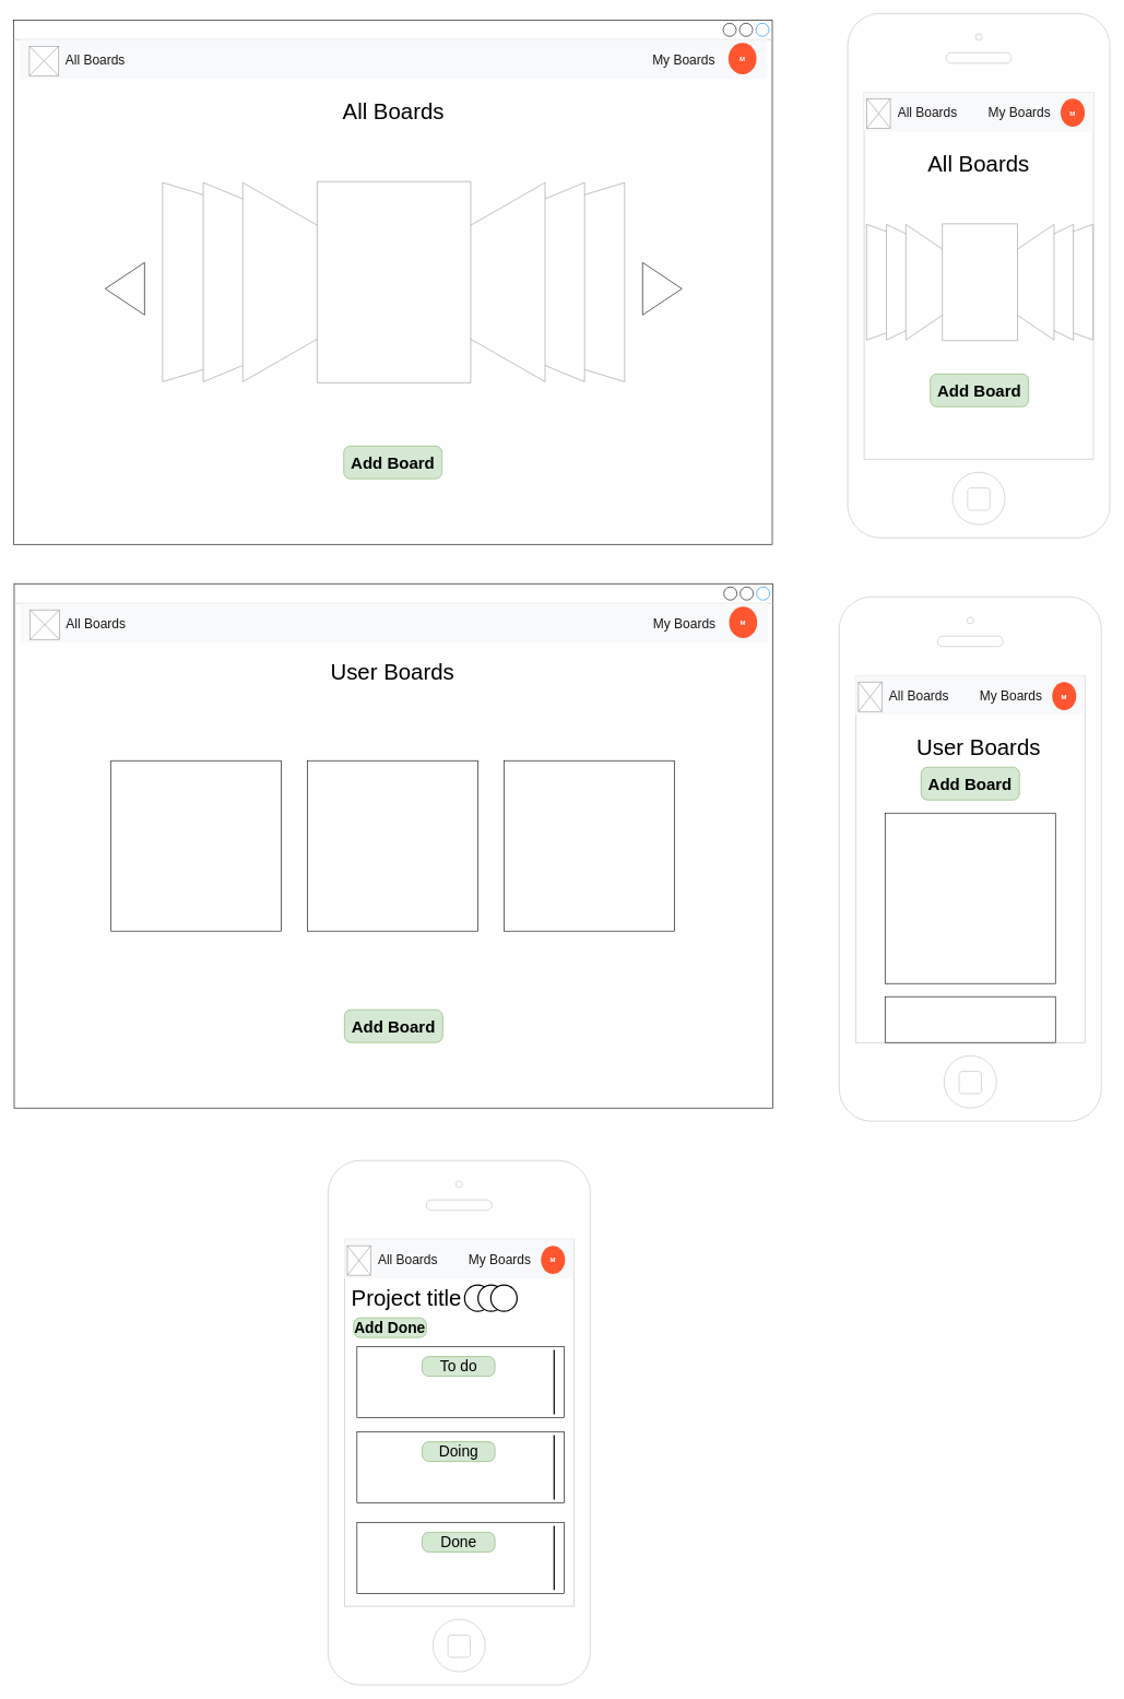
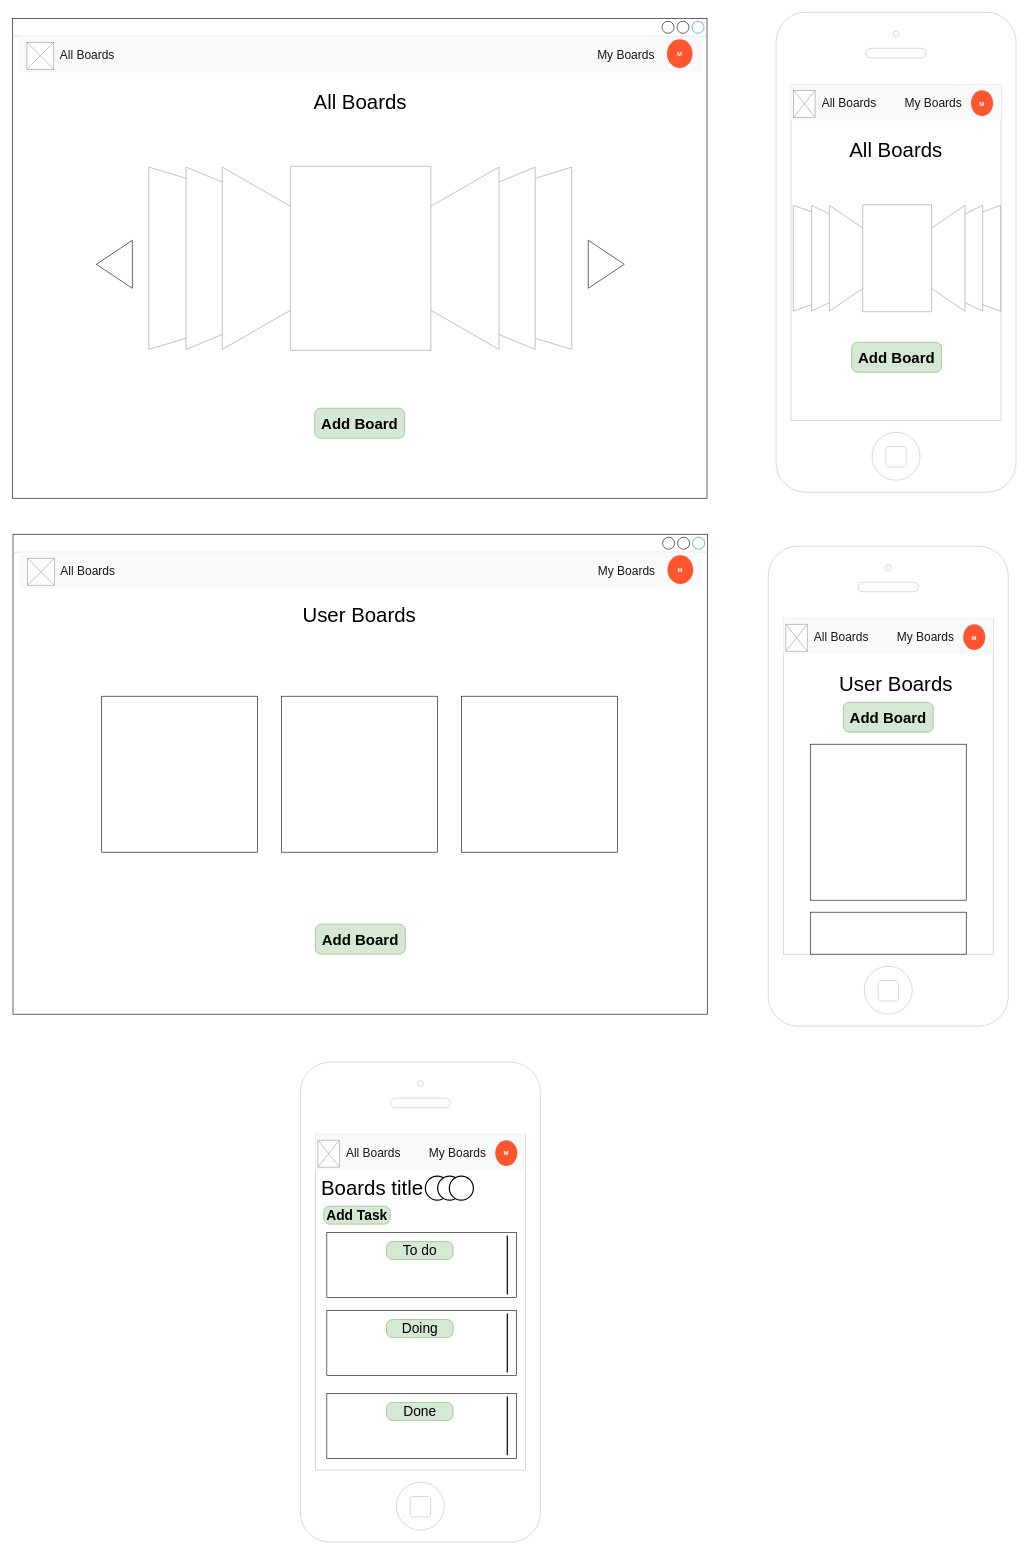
  <mxCell id="0" />
  <mxCell id="1" parent="0" />
  <mxCell id="2" value="" style="strokeWidth=1;shadow=0;dashed=0;align=center;html=1;shape=mxgraph.mockup.containers.window;align=left;verticalAlign=top;spacingLeft=8;strokeColor2=#008cff;strokeColor3=#c4c4c4;fontColor=#666666;mainText=;fontSize=17;labelBackgroundColor=none;" vertex="1" parent="1"><mxGeometry x="20" y="30" width="1157.9" height="800" as="geometry" /></mxCell>
  <mxCell id="3" value="" style="html=1;shadow=0;dashed=0;fillColor=#F8F9FA;strokeColor=none;fontSize=16;fontColor=#181819;align=left;spacing=15;" vertex="1" parent="1"><mxGeometry x="30" y="60" width="1140" height="60" as="geometry" /></mxCell>
  <mxCell id="4" value="All Boards" style="fillColor=none;strokeColor=none;fontSize=20;fontColor=#181819;align=center;" vertex="1" parent="3"><mxGeometry width="70" height="40" relative="1" as="geometry"><mxPoint x="80" y="10" as="offset" /></mxGeometry></mxCell>
  <mxCell id="5" value="My Boards" style="fillColor=none;strokeColor=none;fontSize=20;fontColor=#181819;align=center;" vertex="1" parent="3"><mxGeometry x="963.103" y="10" width="99.75" height="40" as="geometry" /></mxCell>
  <mxCell id="6" value="" style="verticalLabelPosition=bottom;shadow=0;dashed=0;align=center;html=1;verticalAlign=top;strokeWidth=1;shape=mxgraph.mockup.graphics.simpleIcon;strokeColor=#999999;" vertex="1" parent="3"><mxGeometry x="14.25" y="10" width="44.716" height="45" as="geometry" /></mxCell>
  <mxCell id="7" value="M" style="shape=ellipse;fillColor=#FF5630;strokeColor=none;fontColor=#ffffff;align=center;verticalAlign=middle;whiteSpace=wrap;fontSize=10;fontStyle=1;html=1" vertex="1" parent="3"><mxGeometry x="1081.034" y="5" width="42.75" height="48" as="geometry" /></mxCell>
  <mxCell id="8" value="" style="verticalLabelPosition=bottom;shadow=0;dashed=0;align=center;html=1;verticalAlign=top;strokeWidth=1;shape=mxgraph.mockup.navigation.coverFlow;strokeColor=#999999;fontSize=20;" vertex="1" parent="1"><mxGeometry x="243.95" y="275" width="710" height="310" as="geometry" /></mxCell>
  <mxCell id="9" value="" style="triangle;whiteSpace=wrap;html=1;fontSize=20;" vertex="1" parent="1"><mxGeometry x="980" y="400" width="60" height="80" as="geometry" /></mxCell>
  <mxCell id="10" value="" style="triangle;whiteSpace=wrap;html=1;fontSize=20;rotation=-180;" vertex="1" parent="1"><mxGeometry x="160" y="400" width="60" height="80" as="geometry" /></mxCell>
  <mxCell id="11" value="All Boards" style="text;html=1;strokeColor=none;fillColor=none;align=center;verticalAlign=middle;whiteSpace=wrap;rounded=0;fontSize=34;" vertex="1" parent="1"><mxGeometry x="520" y="160" width="160" height="20" as="geometry" /></mxCell>
  <mxCell id="12" value="" style="strokeWidth=1;shadow=0;dashed=0;align=center;html=1;shape=mxgraph.mockup.containers.window;align=left;verticalAlign=top;spacingLeft=8;strokeColor2=#008cff;strokeColor3=#c4c4c4;fontColor=#666666;mainText=;fontSize=17;labelBackgroundColor=none;" vertex="1" parent="1"><mxGeometry x="21.05" y="890" width="1157.9" height="800" as="geometry" /></mxCell>
  <mxCell id="13" value="" style="html=1;shadow=0;dashed=0;fillColor=#F8F9FA;strokeColor=none;fontSize=16;fontColor=#181819;align=left;spacing=15;" vertex="1" parent="1"><mxGeometry x="31.05" y="920" width="1140" height="60" as="geometry" /></mxCell>
  <mxCell id="14" value="All Boards" style="fillColor=none;strokeColor=none;fontSize=20;fontColor=#181819;align=center;" vertex="1" parent="13"><mxGeometry width="70" height="40" relative="1" as="geometry"><mxPoint x="80" y="10" as="offset" /></mxGeometry></mxCell>
  <mxCell id="15" value="My Boards" style="fillColor=none;strokeColor=none;fontSize=20;fontColor=#181819;align=center;" vertex="1" parent="13"><mxGeometry x="963.103" y="10" width="99.75" height="40" as="geometry" /></mxCell>
  <mxCell id="16" value="" style="verticalLabelPosition=bottom;shadow=0;dashed=0;align=center;html=1;verticalAlign=top;strokeWidth=1;shape=mxgraph.mockup.graphics.simpleIcon;strokeColor=#999999;" vertex="1" parent="13"><mxGeometry x="14.25" y="10" width="44.716" height="45" as="geometry" /></mxCell>
  <mxCell id="17" value="M" style="shape=ellipse;fillColor=#FF5630;strokeColor=none;fontColor=#ffffff;align=center;verticalAlign=middle;whiteSpace=wrap;fontSize=10;fontStyle=1;html=1" vertex="1" parent="13"><mxGeometry x="1081.034" y="5" width="42.75" height="48" as="geometry" /></mxCell>
  <mxCell id="18" value="User Boards" style="text;html=1;strokeColor=none;fillColor=none;align=center;verticalAlign=middle;whiteSpace=wrap;rounded=0;fontSize=34;" vertex="1" parent="1"><mxGeometry x="489.47" y="1020" width="218.95" height="10" as="geometry" /></mxCell>
  <mxCell id="19" value="" style="whiteSpace=wrap;html=1;aspect=fixed;fontSize=34;" vertex="1" parent="1"><mxGeometry x="168.94" y="1160" width="260" height="260" as="geometry" /></mxCell>
  <mxCell id="20" value="" style="whiteSpace=wrap;html=1;aspect=fixed;fontSize=34;" vertex="1" parent="1"><mxGeometry x="468.94" y="1160" width="260" height="260" as="geometry" /></mxCell>
  <mxCell id="21" value="&lt;font style=&quot;font-size: 25px&quot;&gt;Add Board&lt;/font&gt;" style="strokeWidth=1;shadow=0;dashed=0;align=center;html=1;shape=mxgraph.mockup.buttons.button;strokeColor=#82b366;mainText=;buttonStyle=round;fontSize=17;fontStyle=1;fillColor=#d5e8d4;whiteSpace=wrap;" vertex="1" parent="1"><mxGeometry x="523.95" y="680" width="150" height="50" as="geometry" /></mxCell>
  <mxCell id="22" value="&lt;font style=&quot;font-size: 25px&quot;&gt;Add Board&lt;/font&gt;" style="strokeWidth=1;shadow=0;dashed=0;align=center;html=1;shape=mxgraph.mockup.buttons.button;strokeColor=#82b366;mainText=;buttonStyle=round;fontSize=17;fontStyle=1;fillColor=#d5e8d4;whiteSpace=wrap;" vertex="1" parent="1"><mxGeometry x="525" y="1540" width="150" height="50" as="geometry" /></mxCell>
  <mxCell id="23" value="" style="html=1;verticalLabelPosition=bottom;labelBackgroundColor=#ffffff;verticalAlign=top;shadow=0;dashed=0;strokeWidth=1;shape=mxgraph.ios7.misc.iphone;strokeColor=#c0c0c0;fontSize=34;" vertex="1" parent="1"><mxGeometry x="1293" y="20" width="400" height="800" as="geometry" /></mxCell>
  <mxCell id="24" value="" style="html=1;shadow=0;dashed=0;fillColor=#F8F9FA;strokeColor=none;fontSize=16;fontColor=#181819;align=left;spacing=15;" vertex="1" parent="1"><mxGeometry x="1318" y="140" width="350" height="60" as="geometry" /></mxCell>
  <mxCell id="25" value="All Boards" style="fillColor=none;strokeColor=none;fontSize=20;fontColor=#181819;align=center;" vertex="1" parent="24"><mxGeometry width="70" height="40" relative="1" as="geometry"><mxPoint x="62" y="10" as="offset" /></mxGeometry></mxCell>
  <mxCell id="26" value="My Boards" style="fillColor=none;strokeColor=none;fontSize=20;fontColor=#181819;align=center;" vertex="1" parent="24"><mxGeometry x="221.998" y="10" width="30.625" height="40" as="geometry" /></mxCell>
  <mxCell id="27" value="" style="verticalLabelPosition=bottom;shadow=0;dashed=0;align=center;html=1;verticalAlign=top;strokeWidth=1;shape=mxgraph.mockup.graphics.simpleIcon;strokeColor=#999999;" vertex="1" parent="24"><mxGeometry x="4.38" y="10" width="35.63" height="45" as="geometry" /></mxCell>
  <mxCell id="28" value="M" style="shape=ellipse;fillColor=#FF5630;strokeColor=none;fontColor=#ffffff;align=center;verticalAlign=middle;whiteSpace=wrap;fontSize=10;fontStyle=1;html=1" vertex="1" parent="24"><mxGeometry x="300" y="10" width="36.69" height="43" as="geometry" /></mxCell>
  <mxCell id="29" value="" style="verticalLabelPosition=bottom;shadow=0;dashed=0;align=center;html=1;verticalAlign=top;strokeWidth=1;shape=mxgraph.mockup.navigation.coverFlow;strokeColor=#999999;fontSize=20;" vertex="1" parent="1"><mxGeometry x="1320" y="340" width="348" height="180" as="geometry" /></mxCell>
  <mxCell id="30" value="&lt;font style=&quot;font-size: 25px&quot;&gt;Add Board&lt;/font&gt;" style="strokeWidth=1;shadow=0;dashed=0;align=center;html=1;shape=mxgraph.mockup.buttons.button;strokeColor=#82b366;mainText=;buttonStyle=round;fontSize=17;fontStyle=1;fillColor=#d5e8d4;whiteSpace=wrap;" vertex="1" parent="1"><mxGeometry x="1419" y="570" width="150" height="50" as="geometry" /></mxCell>
  <mxCell id="31" value="All Boards" style="text;html=1;strokeColor=none;fillColor=none;align=center;verticalAlign=middle;whiteSpace=wrap;rounded=0;fontSize=34;" vertex="1" parent="1"><mxGeometry x="1413" y="240" width="160" height="20" as="geometry" /></mxCell>
  <mxCell id="32" value="" style="html=1;verticalLabelPosition=bottom;labelBackgroundColor=#ffffff;verticalAlign=top;shadow=0;dashed=0;strokeWidth=1;shape=mxgraph.ios7.misc.iphone;strokeColor=#c0c0c0;fontSize=34;" vertex="1" parent="1"><mxGeometry x="1280" y="910" width="400" height="800" as="geometry" /></mxCell>
  <mxCell id="33" value="" style="html=1;shadow=0;dashed=0;fillColor=#F8F9FA;strokeColor=none;fontSize=16;fontColor=#181819;align=left;spacing=15;" vertex="1" parent="1"><mxGeometry x="1305" y="1030" width="350" height="60" as="geometry" /></mxCell>
  <mxCell id="34" value="All Boards" style="fillColor=none;strokeColor=none;fontSize=20;fontColor=#181819;align=center;" vertex="1" parent="33"><mxGeometry width="70" height="40" relative="1" as="geometry"><mxPoint x="62" y="10" as="offset" /></mxGeometry></mxCell>
  <mxCell id="35" value="My Boards" style="fillColor=none;strokeColor=none;fontSize=20;fontColor=#181819;align=center;" vertex="1" parent="33"><mxGeometry x="221.998" y="10" width="30.625" height="40" as="geometry" /></mxCell>
  <mxCell id="36" value="" style="verticalLabelPosition=bottom;shadow=0;dashed=0;align=center;html=1;verticalAlign=top;strokeWidth=1;shape=mxgraph.mockup.graphics.simpleIcon;strokeColor=#999999;" vertex="1" parent="33"><mxGeometry x="4.38" y="10" width="35.63" height="45" as="geometry" /></mxCell>
  <mxCell id="37" value="M" style="shape=ellipse;fillColor=#FF5630;strokeColor=none;fontColor=#ffffff;align=center;verticalAlign=middle;whiteSpace=wrap;fontSize=10;fontStyle=1;html=1" vertex="1" parent="33"><mxGeometry x="300" y="10" width="36.69" height="43" as="geometry" /></mxCell>
  <mxCell id="38" value="&lt;font style=&quot;font-size: 25px&quot;&gt;Add Board&lt;/font&gt;" style="strokeWidth=1;shadow=0;dashed=0;align=center;html=1;shape=mxgraph.mockup.buttons.button;strokeColor=#82b366;mainText=;buttonStyle=round;fontSize=17;fontStyle=1;fillColor=#d5e8d4;whiteSpace=wrap;" vertex="1" parent="1"><mxGeometry x="1405" y="1170" width="150" height="50" as="geometry" /></mxCell>
  <mxCell id="39" value="User Boards" style="text;html=1;strokeColor=none;fillColor=none;align=center;verticalAlign=middle;whiteSpace=wrap;rounded=0;fontSize=34;" vertex="1" parent="1"><mxGeometry x="1383" y="1130" width="220" height="20" as="geometry" /></mxCell>
  <mxCell id="40" value="" style="whiteSpace=wrap;html=1;aspect=fixed;fontSize=34;" vertex="1" parent="1"><mxGeometry x="768.94" y="1160" width="260" height="260" as="geometry" /></mxCell>
  <mxCell id="41" value="" style="whiteSpace=wrap;html=1;aspect=fixed;fontSize=34;" vertex="1" parent="1"><mxGeometry x="1350" y="1240" width="260" height="260" as="geometry" /></mxCell>
  <mxCell id="42" value="" style="whiteSpace=wrap;html=1;fontSize=34;" vertex="1" parent="1"><mxGeometry x="1350" y="1520" width="260" height="70" as="geometry" /></mxCell>
  <mxCell id="43" value="" style="html=1;verticalLabelPosition=bottom;labelBackgroundColor=#ffffff;verticalAlign=top;shadow=0;dashed=0;strokeWidth=1;shape=mxgraph.ios7.misc.iphone;strokeColor=#c0c0c0;fontSize=34;" vertex="1" parent="1"><mxGeometry x="500" y="1770" width="400" height="800" as="geometry" /></mxCell>
  <mxCell id="44" value="" style="html=1;shadow=0;dashed=0;fillColor=#F8F9FA;strokeColor=none;fontSize=16;fontColor=#181819;align=left;spacing=15;" vertex="1" parent="1"><mxGeometry x="525" y="1890" width="350" height="60" as="geometry" /></mxCell>
  <mxCell id="45" value="All Boards" style="fillColor=none;strokeColor=none;fontSize=20;fontColor=#181819;align=center;" vertex="1" parent="44"><mxGeometry width="70" height="40" relative="1" as="geometry"><mxPoint x="62" y="10" as="offset" /></mxGeometry></mxCell>
  <mxCell id="46" value="My Boards" style="fillColor=none;strokeColor=none;fontSize=20;fontColor=#181819;align=center;" vertex="1" parent="44"><mxGeometry x="221.998" y="10" width="30.625" height="40" as="geometry" /></mxCell>
  <mxCell id="47" value="" style="verticalLabelPosition=bottom;shadow=0;dashed=0;align=center;html=1;verticalAlign=top;strokeWidth=1;shape=mxgraph.mockup.graphics.simpleIcon;strokeColor=#999999;" vertex="1" parent="44"><mxGeometry x="4.38" y="10" width="35.63" height="45" as="geometry" /></mxCell>
  <mxCell id="48" value="M" style="shape=ellipse;fillColor=#FF5630;strokeColor=none;fontColor=#ffffff;align=center;verticalAlign=middle;whiteSpace=wrap;fontSize=10;fontStyle=1;html=1" vertex="1" parent="44"><mxGeometry x="300" y="10" width="36.69" height="43" as="geometry" /></mxCell>
- <mxCell id="49" value="&lt;font style=&quot;font-size: 23px&quot;&gt;Add Done&lt;/font&gt;" style="strokeWidth=1;shadow=0;dashed=0;align=center;html=1;shape=mxgraph.mockup.buttons.button;strokeColor=#82b366;mainText=;buttonStyle=round;fontSize=17;fontStyle=1;fillColor=#d5e8d4;whiteSpace=wrap;" vertex="1" parent="1"><mxGeometry x="538.94" y="2010" width="111.06" height="30" as="geometry" /></mxCell>
- <mxCell id="50" value="Project title" style="text;html=1;strokeColor=none;fillColor=none;align=center;verticalAlign=middle;whiteSpace=wrap;rounded=0;fontSize=34;" vertex="1" parent="1"><mxGeometry x="510" y="1970" width="220" height="20" as="geometry" /></mxCell>
+ <mxCell id="49" value="&lt;font style=&quot;font-size: 23px&quot;&gt;Add Task&lt;/font&gt;" style="strokeWidth=1;shadow=0;dashed=0;align=center;html=1;shape=mxgraph.mockup.buttons.button;strokeColor=#82b366;mainText=;buttonStyle=round;fontSize=17;fontStyle=1;fillColor=#d5e8d4;whiteSpace=wrap;" vertex="1" parent="1"><mxGeometry x="538.94" y="2010" width="111.06" height="30" as="geometry" /></mxCell>
+ <mxCell id="50" value="Boards title" style="text;html=1;strokeColor=none;fillColor=none;align=center;verticalAlign=middle;whiteSpace=wrap;rounded=0;fontSize=34;" vertex="1" parent="1"><mxGeometry x="510" y="1970" width="220" height="20" as="geometry" /></mxCell>
  <mxCell id="51" value="" style="strokeWidth=2;html=1;shape=mxgraph.flowchart.start_2;whiteSpace=wrap;fontSize=34;" vertex="1" parent="1"><mxGeometry x="708.42" y="1960" width="40" height="40" as="geometry" /></mxCell>
  <mxCell id="52" value="" style="strokeWidth=2;html=1;shape=mxgraph.flowchart.start_2;whiteSpace=wrap;fontSize=34;" vertex="1" parent="1"><mxGeometry x="728.94" y="1960" width="40" height="40" as="geometry" /></mxCell>
  <mxCell id="53" value="" style="strokeWidth=2;html=1;shape=mxgraph.flowchart.start_2;whiteSpace=wrap;fontSize=34;" vertex="1" parent="1"><mxGeometry x="748.42" y="1960" width="40" height="40" as="geometry" /></mxCell>
  <mxCell id="54" value="" style="whiteSpace=wrap;html=1;fontSize=34;rotation=90;" vertex="1" parent="1"><mxGeometry x="648.23" y="2218.13" width="108.13" height="316.25" as="geometry" /></mxCell>
  <mxCell id="55" value="&lt;span style=&quot;font-size: 23px ; font-weight: normal&quot;&gt;Done&lt;/span&gt;" style="strokeWidth=1;shadow=0;dashed=0;align=center;html=1;shape=mxgraph.mockup.buttons.button;strokeColor=#82b366;mainText=;buttonStyle=round;fontSize=17;fontStyle=1;fillColor=#d5e8d4;whiteSpace=wrap;" vertex="1" parent="1"><mxGeometry x="643.64" y="2337.19" width="111.06" height="30" as="geometry" /></mxCell>
  <mxCell id="56" value="" style="whiteSpace=wrap;html=1;fontSize=34;rotation=90;" vertex="1" parent="1"><mxGeometry x="648.22" y="2080" width="108.13" height="316.25" as="geometry" /></mxCell>
  <mxCell id="57" value="&lt;span style=&quot;font-size: 23px ; font-weight: normal&quot;&gt;Doing&lt;/span&gt;" style="strokeWidth=1;shadow=0;dashed=0;align=center;html=1;shape=mxgraph.mockup.buttons.button;strokeColor=#82b366;mainText=;buttonStyle=round;fontSize=17;fontStyle=1;fillColor=#d5e8d4;whiteSpace=wrap;" vertex="1" parent="1"><mxGeometry x="643.64" y="2199.07" width="111.06" height="30" as="geometry" /></mxCell>
  <mxCell id="58" value="" style="whiteSpace=wrap;html=1;fontSize=34;rotation=90;" vertex="1" parent="1"><mxGeometry x="648.22" y="1950" width="108.13" height="316.25" as="geometry" /></mxCell>
  <mxCell id="59" value="&lt;span style=&quot;font-size: 23px ; font-weight: 400&quot;&gt;To do&lt;/span&gt;" style="strokeWidth=1;shadow=0;dashed=0;align=center;html=1;shape=mxgraph.mockup.buttons.button;strokeColor=#82b366;mainText=;buttonStyle=round;fontSize=17;fontStyle=1;fillColor=#d5e8d4;whiteSpace=wrap;" vertex="1" parent="1"><mxGeometry x="643.64" y="2069.07" width="111.06" height="30" as="geometry" /></mxCell>
  <mxCell id="60" value="" style="line;strokeWidth=2;direction=south;html=1;fontSize=34;" vertex="1" parent="1"><mxGeometry x="840" y="2059.06" width="10" height="98.13" as="geometry" /></mxCell>
  <mxCell id="61" value="" style="line;strokeWidth=2;direction=south;html=1;fontSize=34;" vertex="1" parent="1"><mxGeometry x="840" y="2189.06" width="10" height="98.13" as="geometry" /></mxCell>
  <mxCell id="62" value="" style="line;strokeWidth=2;direction=south;html=1;fontSize=34;" vertex="1" parent="1"><mxGeometry x="840" y="2327.19" width="10" height="98.13" as="geometry" /></mxCell>
